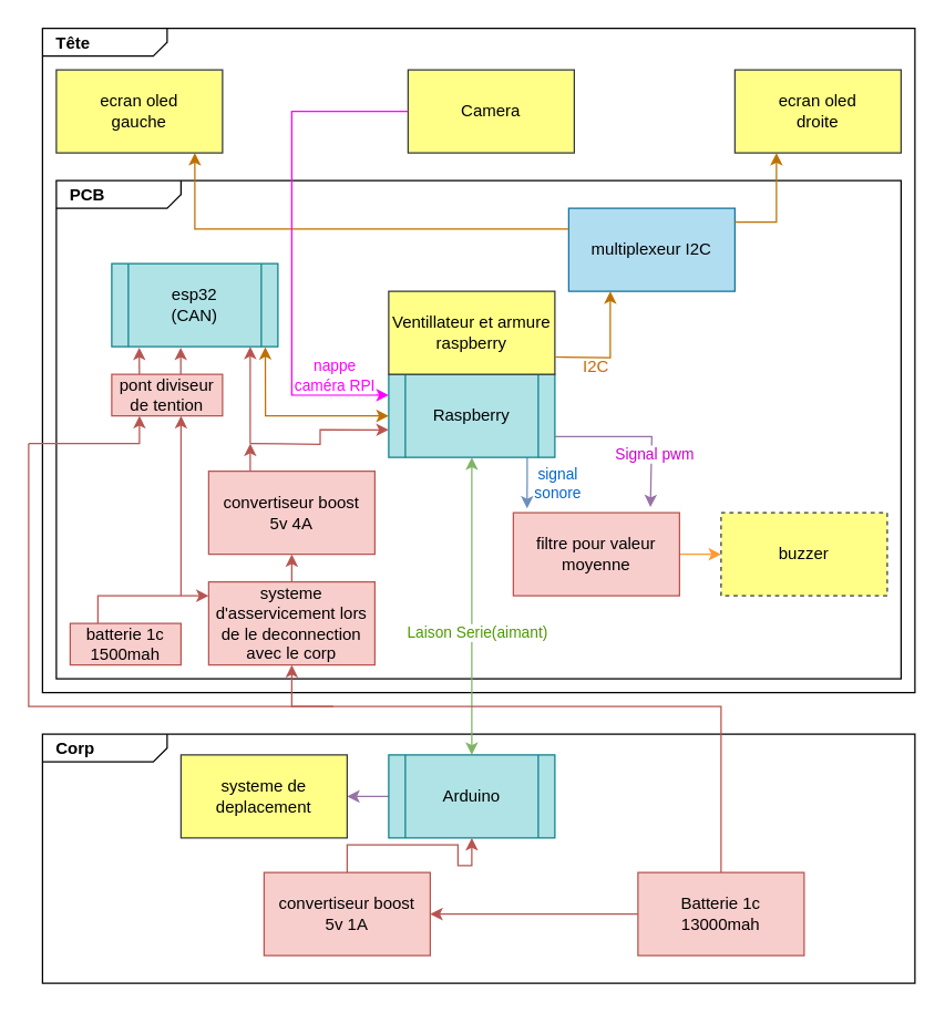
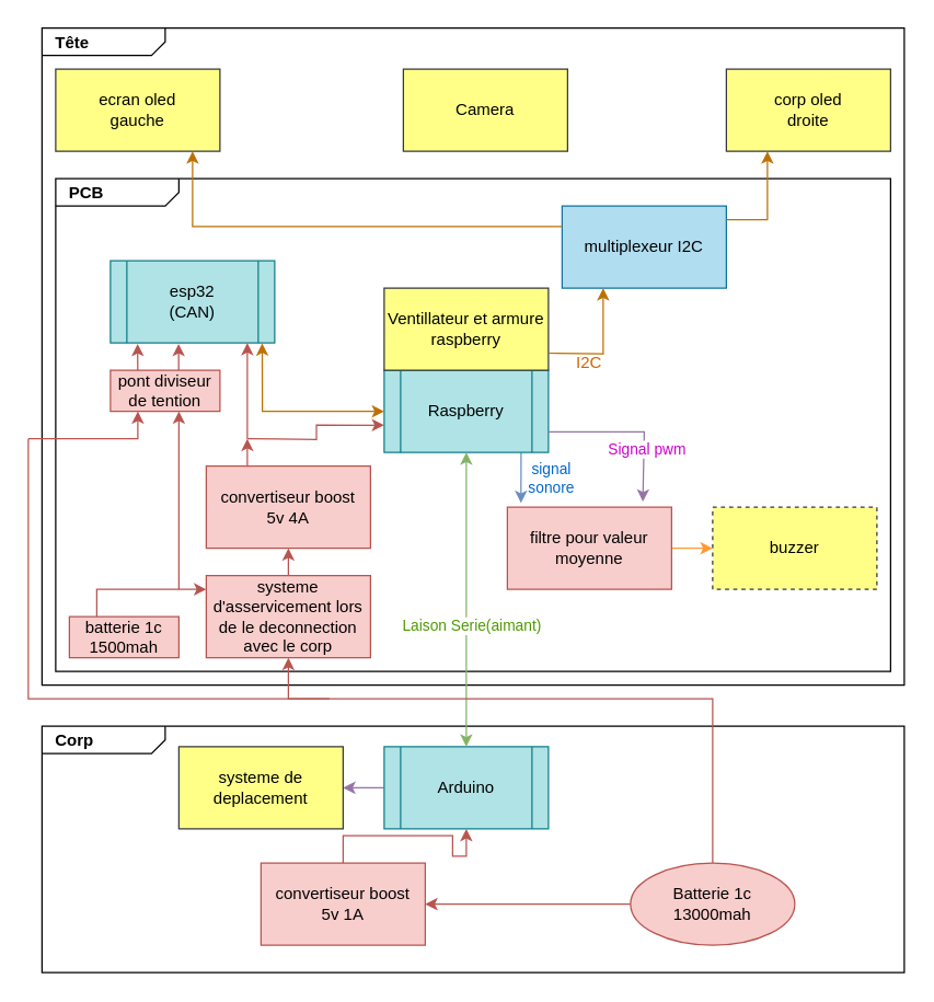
  <mxCell id="0" />
  <mxCell id="1" parent="0" />
  <mxCell id="2" value="&lt;p style=&quot;margin: 0px ; margin-top: 4px ; margin-left: 10px ; text-align: left&quot;&gt;&lt;b&gt;Tête&lt;/b&gt;&lt;/p&gt;" style="html=1;strokeWidth=1;shape=mxgraph.sysml.package;html=1;overflow=fill;whiteSpace=wrap;" parent="1" vertex="1"><mxGeometry x="30" y="20" width="630" height="480" as="geometry" /></mxCell>
  <mxCell id="3" value="&lt;p style=&quot;margin: 0px ; margin-top: 4px ; margin-left: 10px ; text-align: left&quot;&gt;&lt;b&gt;Corp&lt;/b&gt;&lt;/p&gt;" style="html=1;strokeWidth=1;shape=mxgraph.sysml.package;html=1;overflow=fill;whiteSpace=wrap;" parent="1" vertex="1"><mxGeometry x="30" y="530" width="630" height="180" as="geometry" /></mxCell>
  <mxCell id="4" value="&lt;p style=&quot;margin: 0px ; margin-top: 4px ; margin-left: 10px ; text-align: left&quot;&gt;&lt;b&gt;PCB&lt;/b&gt;&lt;/p&gt;" style="html=1;strokeWidth=1;shape=mxgraph.sysml.package;html=1;overflow=fill;whiteSpace=wrap;" parent="1" vertex="1"><mxGeometry x="40" y="130" width="610" height="360" as="geometry" /></mxCell>
  <mxCell id="5" style="edgeStyle=orthogonalEdgeStyle;rounded=0;orthogonalLoop=1;jettySize=auto;html=1;entryX=0.083;entryY=-0.05;entryDx=0;entryDy=0;fontColor=#FF9933;strokeColor=#6c8ebf;fillColor=#dae8fc;entryPerimeter=0;" parent="1" target="31" edge="1"><mxGeometry relative="1" as="geometry"><mxPoint x="380" y="330" as="sourcePoint" /></mxGeometry></mxCell>
  <mxCell id="6" value="&lt;font color=&quot;#0066cc&quot;&gt;signal &lt;br&gt;sonore&lt;/font&gt;" style="edgeLabel;html=1;align=center;verticalAlign=middle;resizable=0;points=[];fontColor=#FF9933;" parent="5" vertex="1" connectable="0"><mxGeometry x="-0.333" y="5" relative="1" as="geometry"><mxPoint x="17" y="6" as="offset" /></mxGeometry></mxCell>
  <mxCell id="7" value="Raspberry" style="shape=process;whiteSpace=wrap;html=1;backgroundOutline=1;fillColor=#b0e3e6;strokeColor=#0e8088;" parent="1" vertex="1"><mxGeometry x="280" y="270" width="120" height="60" as="geometry" /></mxCell>
  <mxCell id="8" value="Ventillateur et armure raspberry" style="rounded=0;whiteSpace=wrap;html=1;fillColor=#ffff88;strokeColor=#36393d;" parent="1" vertex="1"><mxGeometry x="280" y="210" width="120" height="60" as="geometry" /></mxCell>
  <mxCell id="9" style="edgeStyle=orthogonalEdgeStyle;rounded=0;orthogonalLoop=1;jettySize=auto;html=1;exitX=0;exitY=0.5;exitDx=0;exitDy=0;entryX=1;entryY=0.5;entryDx=0;entryDy=0;fontColor=#000000;strokeColor=#9673a6;fillColor=#e1d5e7;" parent="1" source="10" target="43" edge="1"><mxGeometry relative="1" as="geometry" /></mxCell>
  <mxCell id="10" value="Arduino" style="shape=process;whiteSpace=wrap;html=1;backgroundOutline=1;fillColor=#b0e3e6;strokeColor=#0e8088;" parent="1" vertex="1"><mxGeometry x="280" y="545" width="120" height="60" as="geometry" /></mxCell>
  <mxCell id="11" value="" style="endArrow=classic;startArrow=classic;html=1;rounded=0;exitX=0.5;exitY=0;exitDx=0;exitDy=0;entryX=0.5;entryY=1;entryDx=0;entryDy=0;fillColor=#d5e8d4;strokeColor=#82b366;" parent="1" source="10" target="7" edge="1"><mxGeometry width="50" height="50" relative="1" as="geometry"><mxPoint x="340" y="550" as="sourcePoint" /><mxPoint x="390" y="500" as="targetPoint" /><Array as="points"><mxPoint x="340" y="510" /></Array></mxGeometry></mxCell>
  <mxCell id="12" value="Laison Serie(aimant)" style="edgeLabel;html=1;align=center;verticalAlign=middle;resizable=0;points=[];fontColor=#4D9900;" parent="11" vertex="1" connectable="0"><mxGeometry x="-0.174" y="-3" relative="1" as="geometry"><mxPoint as="offset" /></mxGeometry></mxCell>
  <mxCell id="13" value="&lt;font color=&quot;#000000&quot;&gt;buzzer&lt;/font&gt;" style="rounded=0;whiteSpace=wrap;html=1;fillColor=#ffff88;strokeColor=#36393d;dashed=1;" parent="1" vertex="1"><mxGeometry x="520" y="370" width="120" height="60" as="geometry" /></mxCell>
  <mxCell id="14" value="ecran oled&lt;br&gt;gauche" style="rounded=0;whiteSpace=wrap;html=1;fillColor=#ffff88;strokeColor=#36393d;" parent="1" vertex="1"><mxGeometry x="40" y="50" width="120" height="60" as="geometry" /></mxCell>
- <mxCell id="15" value="ecran oled&lt;br&gt;droite" style="rounded=0;whiteSpace=wrap;html=1;fillColor=#ffff88;strokeColor=#36393d;" parent="1" vertex="1"><mxGeometry x="530" y="50" width="120" height="60" as="geometry" /></mxCell>
+ <mxCell id="15" value="corp oled&lt;br&gt;droite" style="rounded=0;whiteSpace=wrap;html=1;fillColor=#ffff88;strokeColor=#36393d;" parent="1" vertex="1"><mxGeometry x="530" y="50" width="120" height="60" as="geometry" /></mxCell>
  <mxCell id="16" value="multiplexeur I2C" style="rounded=0;whiteSpace=wrap;html=1;fillColor=#b1ddf0;strokeColor=#10739e;" parent="1" vertex="1"><mxGeometry x="410" y="150" width="120" height="60" as="geometry" /></mxCell>
  <mxCell id="17" value="" style="endArrow=classic;html=1;rounded=0;fontColor=#000000;fillColor=#f0a30a;strokeColor=#BD7000;exitX=0;exitY=0.25;exitDx=0;exitDy=0;" parent="1" source="16" edge="1"><mxGeometry width="50" height="50" relative="1" as="geometry"><mxPoint x="-90" y="220" as="sourcePoint" /><mxPoint x="140" y="110" as="targetPoint" /><Array as="points"><mxPoint x="140" y="165" /></Array></mxGeometry></mxCell>
  <mxCell id="18" value="" style="endArrow=classic;html=1;rounded=0;fontColor=#000000;fillColor=#f0a30a;strokeColor=#BD7000;entryX=0.25;entryY=1;entryDx=0;entryDy=0;" parent="1" target="15" edge="1"><mxGeometry width="50" height="50" relative="1" as="geometry"><mxPoint x="530" y="160" as="sourcePoint" /><mxPoint x="-40" y="220" as="targetPoint" /><Array as="points"><mxPoint x="560" y="160" /></Array></mxGeometry></mxCell>
  <mxCell id="19" value="" style="endArrow=classic;html=1;rounded=0;fontColor=#000000;entryX=0.25;entryY=1;entryDx=0;entryDy=0;exitX=0;exitY=0.25;exitDx=0;exitDy=0;fillColor=#f0a30a;strokeColor=#BD7000;" parent="1" source="23" target="16" edge="1"><mxGeometry width="50" height="50" relative="1" as="geometry"><mxPoint x="-80" y="380" as="sourcePoint" /><mxPoint x="-30" y="330" as="targetPoint" /><Array as="points"><mxPoint x="440" y="258" /></Array></mxGeometry></mxCell>
  <mxCell id="20" value="Camera" style="rounded=0;whiteSpace=wrap;html=1;fillColor=#ffff88;strokeColor=#36393d;" parent="1" vertex="1"><mxGeometry x="294" y="50" width="120" height="60" as="geometry" /></mxCell>
- <mxCell id="21" value="" style="endArrow=classic;html=1;rounded=0;fontColor=#000000;exitX=0;exitY=0.5;exitDx=0;exitDy=0;entryX=0;entryY=0.25;entryDx=0;entryDy=0;fillColor=#d80073;strokeColor=#FF00FF;" parent="1" source="20" target="7" edge="1"><mxGeometry width="50" height="50" relative="1" as="geometry"><mxPoint x="300" y="20" as="sourcePoint" /><mxPoint x="350" y="-30" as="targetPoint" /><Array as="points"><mxPoint x="210" y="80" /><mxPoint x="210" y="110" /><mxPoint x="210" y="285" /></Array></mxGeometry></mxCell>
- <mxCell id="22" value="&lt;font color=&quot;#ff00ff&quot;&gt;nappe &lt;br&gt;caméra RPI&lt;/font&gt;" style="edgeLabel;html=1;align=center;verticalAlign=middle;resizable=0;points=[];fontColor=#000000;" parent="21" vertex="1" connectable="0"><mxGeometry x="0.015" y="2" relative="1" as="geometry"><mxPoint x="28" y="92" as="offset" /></mxGeometry></mxCell>
  <mxCell id="23" value="&lt;font color=&quot;#cc6600&quot;&gt;I2C&lt;/font&gt;" style="text;html=1;strokeColor=none;fillColor=none;align=center;verticalAlign=middle;whiteSpace=wrap;rounded=0;" parent="1" vertex="1"><mxGeometry x="400" y="250" width="60" height="30" as="geometry" /></mxCell>
  <mxCell id="24" value="&lt;font color=&quot;#000000&quot;&gt;esp32&lt;br&gt;(CAN)&lt;/font&gt;" style="shape=process;whiteSpace=wrap;html=1;backgroundOutline=1;fillColor=#b0e3e6;strokeColor=#0e8088;" parent="1" vertex="1"><mxGeometry x="80" y="190" width="120" height="60" as="geometry" /></mxCell>
  <mxCell id="25" style="edgeStyle=orthogonalEdgeStyle;rounded=0;orthogonalLoop=1;jettySize=auto;html=1;exitX=0.25;exitY=0;exitDx=0;exitDy=0;fillColor=#f8cecc;strokeColor=#b85450;" edge="1" parent="1" source="26"><mxGeometry relative="1" as="geometry"><mxPoint x="180" y="320" as="targetPoint" /></mxGeometry></mxCell>
  <mxCell id="26" value="convertiseur boost&lt;br&gt;5v 4A" style="rounded=0;whiteSpace=wrap;html=1;fillColor=#f8cecc;strokeColor=#b85450;" parent="1" vertex="1"><mxGeometry x="150" y="340" width="120" height="60" as="geometry" /></mxCell>
  <mxCell id="27" style="edgeStyle=orthogonalEdgeStyle;rounded=0;orthogonalLoop=1;jettySize=auto;html=1;exitX=0.5;exitY=0;exitDx=0;exitDy=0;entryX=0.5;entryY=1;entryDx=0;entryDy=0;fillColor=#f8cecc;strokeColor=#b85450;" edge="1" parent="1" source="29" target="36"><mxGeometry relative="1" as="geometry"><Array as="points"><mxPoint x="520" y="510" /><mxPoint x="210" y="510" /></Array></mxGeometry></mxCell>
  <mxCell id="28" style="edgeStyle=orthogonalEdgeStyle;rounded=0;orthogonalLoop=1;jettySize=auto;html=1;exitX=0;exitY=0.5;exitDx=0;exitDy=0;entryX=1;entryY=0.5;entryDx=0;entryDy=0;fillColor=#f8cecc;strokeColor=#b85450;" edge="1" parent="1" source="29" target="45"><mxGeometry relative="1" as="geometry" /></mxCell>
- <mxCell id="29" value="Batterie 1c&lt;br&gt;13000mah" style="rounded=0;whiteSpace=wrap;html=1;fillColor=#f8cecc;strokeColor=#b85450;" parent="1" vertex="1"><mxGeometry x="460" y="630" width="120" height="60" as="geometry" /></mxCell>
+ <mxCell id="29" value="Batterie 1c&lt;br&gt;13000mah" style="ellipse;whiteSpace=wrap;html=1;fillColor=#f8cecc;strokeColor=#b85450;" parent="1" vertex="1"><mxGeometry x="460" y="630" width="120" height="60" as="geometry" /></mxCell>
  <mxCell id="30" style="edgeStyle=orthogonalEdgeStyle;rounded=0;orthogonalLoop=1;jettySize=auto;html=1;exitX=1;exitY=0.5;exitDx=0;exitDy=0;entryX=0;entryY=0.5;entryDx=0;entryDy=0;fontColor=#FF9933;strokeColor=#FF9933;" parent="1" source="31" target="13" edge="1"><mxGeometry relative="1" as="geometry" /></mxCell>
  <mxCell id="31" value="filtre pour valeur moyenne" style="rounded=0;whiteSpace=wrap;html=1;fillColor=#f8cecc;strokeColor=#b85450;" parent="1" vertex="1"><mxGeometry x="370" y="370" width="120" height="60" as="geometry" /></mxCell>
  <mxCell id="32" value="" style="endArrow=classic;html=1;rounded=0;fontColor=#0066CC;strokeColor=#9673a6;exitX=1;exitY=0.75;exitDx=0;exitDy=0;entryX=0.825;entryY=-0.067;entryDx=0;entryDy=0;fillColor=#e1d5e7;entryPerimeter=0;" parent="1" source="7" target="31" edge="1"><mxGeometry width="50" height="50" relative="1" as="geometry"><mxPoint x="460" y="360" as="sourcePoint" /><mxPoint x="510" y="310" as="targetPoint" /><Array as="points"><mxPoint x="450" y="315" /><mxPoint x="470" y="315" /></Array></mxGeometry></mxCell>
  <mxCell id="33" value="&lt;font color=&quot;#cc00cc&quot;&gt;Signal pwm&lt;/font&gt;" style="edgeLabel;html=1;align=center;verticalAlign=middle;resizable=0;points=[];fontColor=#0066CC;" parent="32" vertex="1" connectable="0"><mxGeometry x="0.36" y="2" relative="1" as="geometry"><mxPoint as="offset" /></mxGeometry></mxCell>
  <mxCell id="34" style="edgeStyle=orthogonalEdgeStyle;rounded=0;orthogonalLoop=1;jettySize=auto;html=1;entryX=0;entryY=0.669;entryDx=0;entryDy=0;fontColor=#000000;strokeColor=#b85450;entryPerimeter=0;fillColor=#f8cecc;" parent="1" target="7" edge="1"><mxGeometry relative="1" as="geometry"><mxPoint x="180" y="320" as="sourcePoint" /></mxGeometry></mxCell>
  <mxCell id="35" style="edgeStyle=orthogonalEdgeStyle;rounded=0;orthogonalLoop=1;jettySize=auto;html=1;exitX=0.5;exitY=0;exitDx=0;exitDy=0;entryX=0.5;entryY=1;entryDx=0;entryDy=0;fillColor=#f8cecc;strokeColor=#b85450;" edge="1" parent="1" source="36" target="26"><mxGeometry relative="1" as="geometry" /></mxCell>
  <mxCell id="36" value="systeme d'asservicement lors de le deconnection avec le corp" style="rounded=0;whiteSpace=wrap;html=1;fillColor=#f8cecc;strokeColor=#b85450;" parent="1" vertex="1"><mxGeometry x="150" y="420" width="120" height="60" as="geometry" /></mxCell>
  <mxCell id="37" style="edgeStyle=orthogonalEdgeStyle;rounded=0;orthogonalLoop=1;jettySize=auto;html=1;exitX=0.25;exitY=0;exitDx=0;exitDy=0;entryX=0.001;entryY=0.171;entryDx=0;entryDy=0;entryPerimeter=0;fillColor=#f8cecc;strokeColor=#b85450;" edge="1" parent="1" source="38" target="36"><mxGeometry relative="1" as="geometry"><mxPoint x="130" y="430" as="targetPoint" /></mxGeometry></mxCell>
  <mxCell id="38" value="batterie 1c&lt;br&gt;1500mah" style="rounded=0;whiteSpace=wrap;html=1;fillColor=#f8cecc;strokeColor=#b85450;" parent="1" vertex="1"><mxGeometry x="50" y="450" width="80" height="30" as="geometry" /></mxCell>
  <mxCell id="39" value="" style="endArrow=classic;startArrow=classic;html=1;rounded=0;fontColor=#000000;strokeColor=#BD7000;exitX=0;exitY=0.5;exitDx=0;exitDy=0;entryX=0.924;entryY=1.006;entryDx=0;entryDy=0;fillColor=#f0a30a;entryPerimeter=0;" parent="1" source="7" target="24" edge="1"><mxGeometry width="50" height="50" relative="1" as="geometry"><mxPoint x="-210" y="370" as="sourcePoint" /><mxPoint x="-160" y="320" as="targetPoint" /><Array as="points"><mxPoint x="191" y="300" /></Array></mxGeometry></mxCell>
  <mxCell id="40" value="" style="endArrow=classic;html=1;rounded=0;fontColor=#000000;strokeColor=#b85450;fillColor=#f8cecc;" parent="1" edge="1"><mxGeometry width="50" height="50" relative="1" as="geometry"><mxPoint x="180" y="320" as="sourcePoint" /><mxPoint x="180" y="250" as="targetPoint" /></mxGeometry></mxCell>
  <mxCell id="41" value="pont diviseur de tention" style="rounded=0;whiteSpace=wrap;html=1;fillColor=#f8cecc;strokeColor=#b85450;" parent="1" vertex="1"><mxGeometry x="80" y="270" width="80" height="30" as="geometry" /></mxCell>
  <mxCell id="42" value="" style="endArrow=classic;html=1;rounded=0;fontColor=#000000;strokeColor=#b85450;entryX=0.25;entryY=1;entryDx=0;entryDy=0;fillColor=#f8cecc;" parent="1" target="41" edge="1"><mxGeometry width="50" height="50" relative="1" as="geometry"><mxPoint x="20" y="320" as="sourcePoint" /><mxPoint x="-160" y="310" as="targetPoint" /><Array as="points"><mxPoint x="100" y="320" /></Array></mxGeometry></mxCell>
  <mxCell id="43" value="&lt;font color=&quot;#000000&quot;&gt;systeme de deplacement&lt;/font&gt;" style="rounded=0;whiteSpace=wrap;html=1;fillColor=#ffff88;strokeColor=#36393d;" parent="1" vertex="1"><mxGeometry x="130" y="545" width="120" height="60" as="geometry" /></mxCell>
  <mxCell id="44" style="edgeStyle=orthogonalEdgeStyle;rounded=0;orthogonalLoop=1;jettySize=auto;html=1;exitX=0.5;exitY=0;exitDx=0;exitDy=0;entryX=0.5;entryY=1;entryDx=0;entryDy=0;fillColor=#f8cecc;strokeColor=#b85450;" edge="1" parent="1" source="45" target="10"><mxGeometry relative="1" as="geometry" /></mxCell>
  <mxCell id="45" value="convertiseur boost&lt;br&gt;5v 1A" style="rounded=0;whiteSpace=wrap;html=1;fillColor=#f8cecc;strokeColor=#b85450;" vertex="1" parent="1"><mxGeometry x="190" y="630" width="120" height="60" as="geometry" /></mxCell>
  <mxCell id="46" value="" style="endArrow=none;html=1;rounded=0;fontColor=#FF00FF;strokeColor=#b85450;fillColor=#f8cecc;" edge="1" parent="1"><mxGeometry width="50" height="50" relative="1" as="geometry"><mxPoint x="240" y="510" as="sourcePoint" /><mxPoint x="20" y="320" as="targetPoint" /><Array as="points"><mxPoint x="20" y="510" /></Array></mxGeometry></mxCell>
  <mxCell id="47" value="" style="endArrow=classic;html=1;rounded=0;fontColor=#FF00FF;strokeColor=#b85450;entryX=0.625;entryY=1;entryDx=0;entryDy=0;entryPerimeter=0;fillColor=#f8cecc;" edge="1" parent="1" target="41"><mxGeometry width="50" height="50" relative="1" as="geometry"><mxPoint x="130" y="430" as="sourcePoint" /><mxPoint x="130" y="360" as="targetPoint" /></mxGeometry></mxCell>
  <mxCell id="48" style="edgeStyle=orthogonalEdgeStyle;rounded=0;orthogonalLoop=1;jettySize=auto;html=1;entryX=0.158;entryY=1.012;entryDx=0;entryDy=0;entryPerimeter=0;fontColor=#000000;strokeColor=#b85450;fillColor=#f8cecc;" edge="1" parent="1"><mxGeometry relative="1" as="geometry"><mxPoint x="129.85" y="270" as="sourcePoint" /><mxPoint x="129.81" y="250.72" as="targetPoint" /><Array as="points"><mxPoint x="129.85" y="270" /></Array></mxGeometry></mxCell>
  <mxCell id="49" style="edgeStyle=orthogonalEdgeStyle;rounded=0;orthogonalLoop=1;jettySize=auto;html=1;entryX=0.158;entryY=1.012;entryDx=0;entryDy=0;entryPerimeter=0;fontColor=#000000;strokeColor=#b85450;fillColor=#f8cecc;" edge="1" parent="1"><mxGeometry relative="1" as="geometry"><mxPoint x="99.94" y="270" as="sourcePoint" /><mxPoint x="99.9" y="250.72" as="targetPoint" /><Array as="points"><mxPoint x="99.94" y="270" /></Array></mxGeometry></mxCell>
